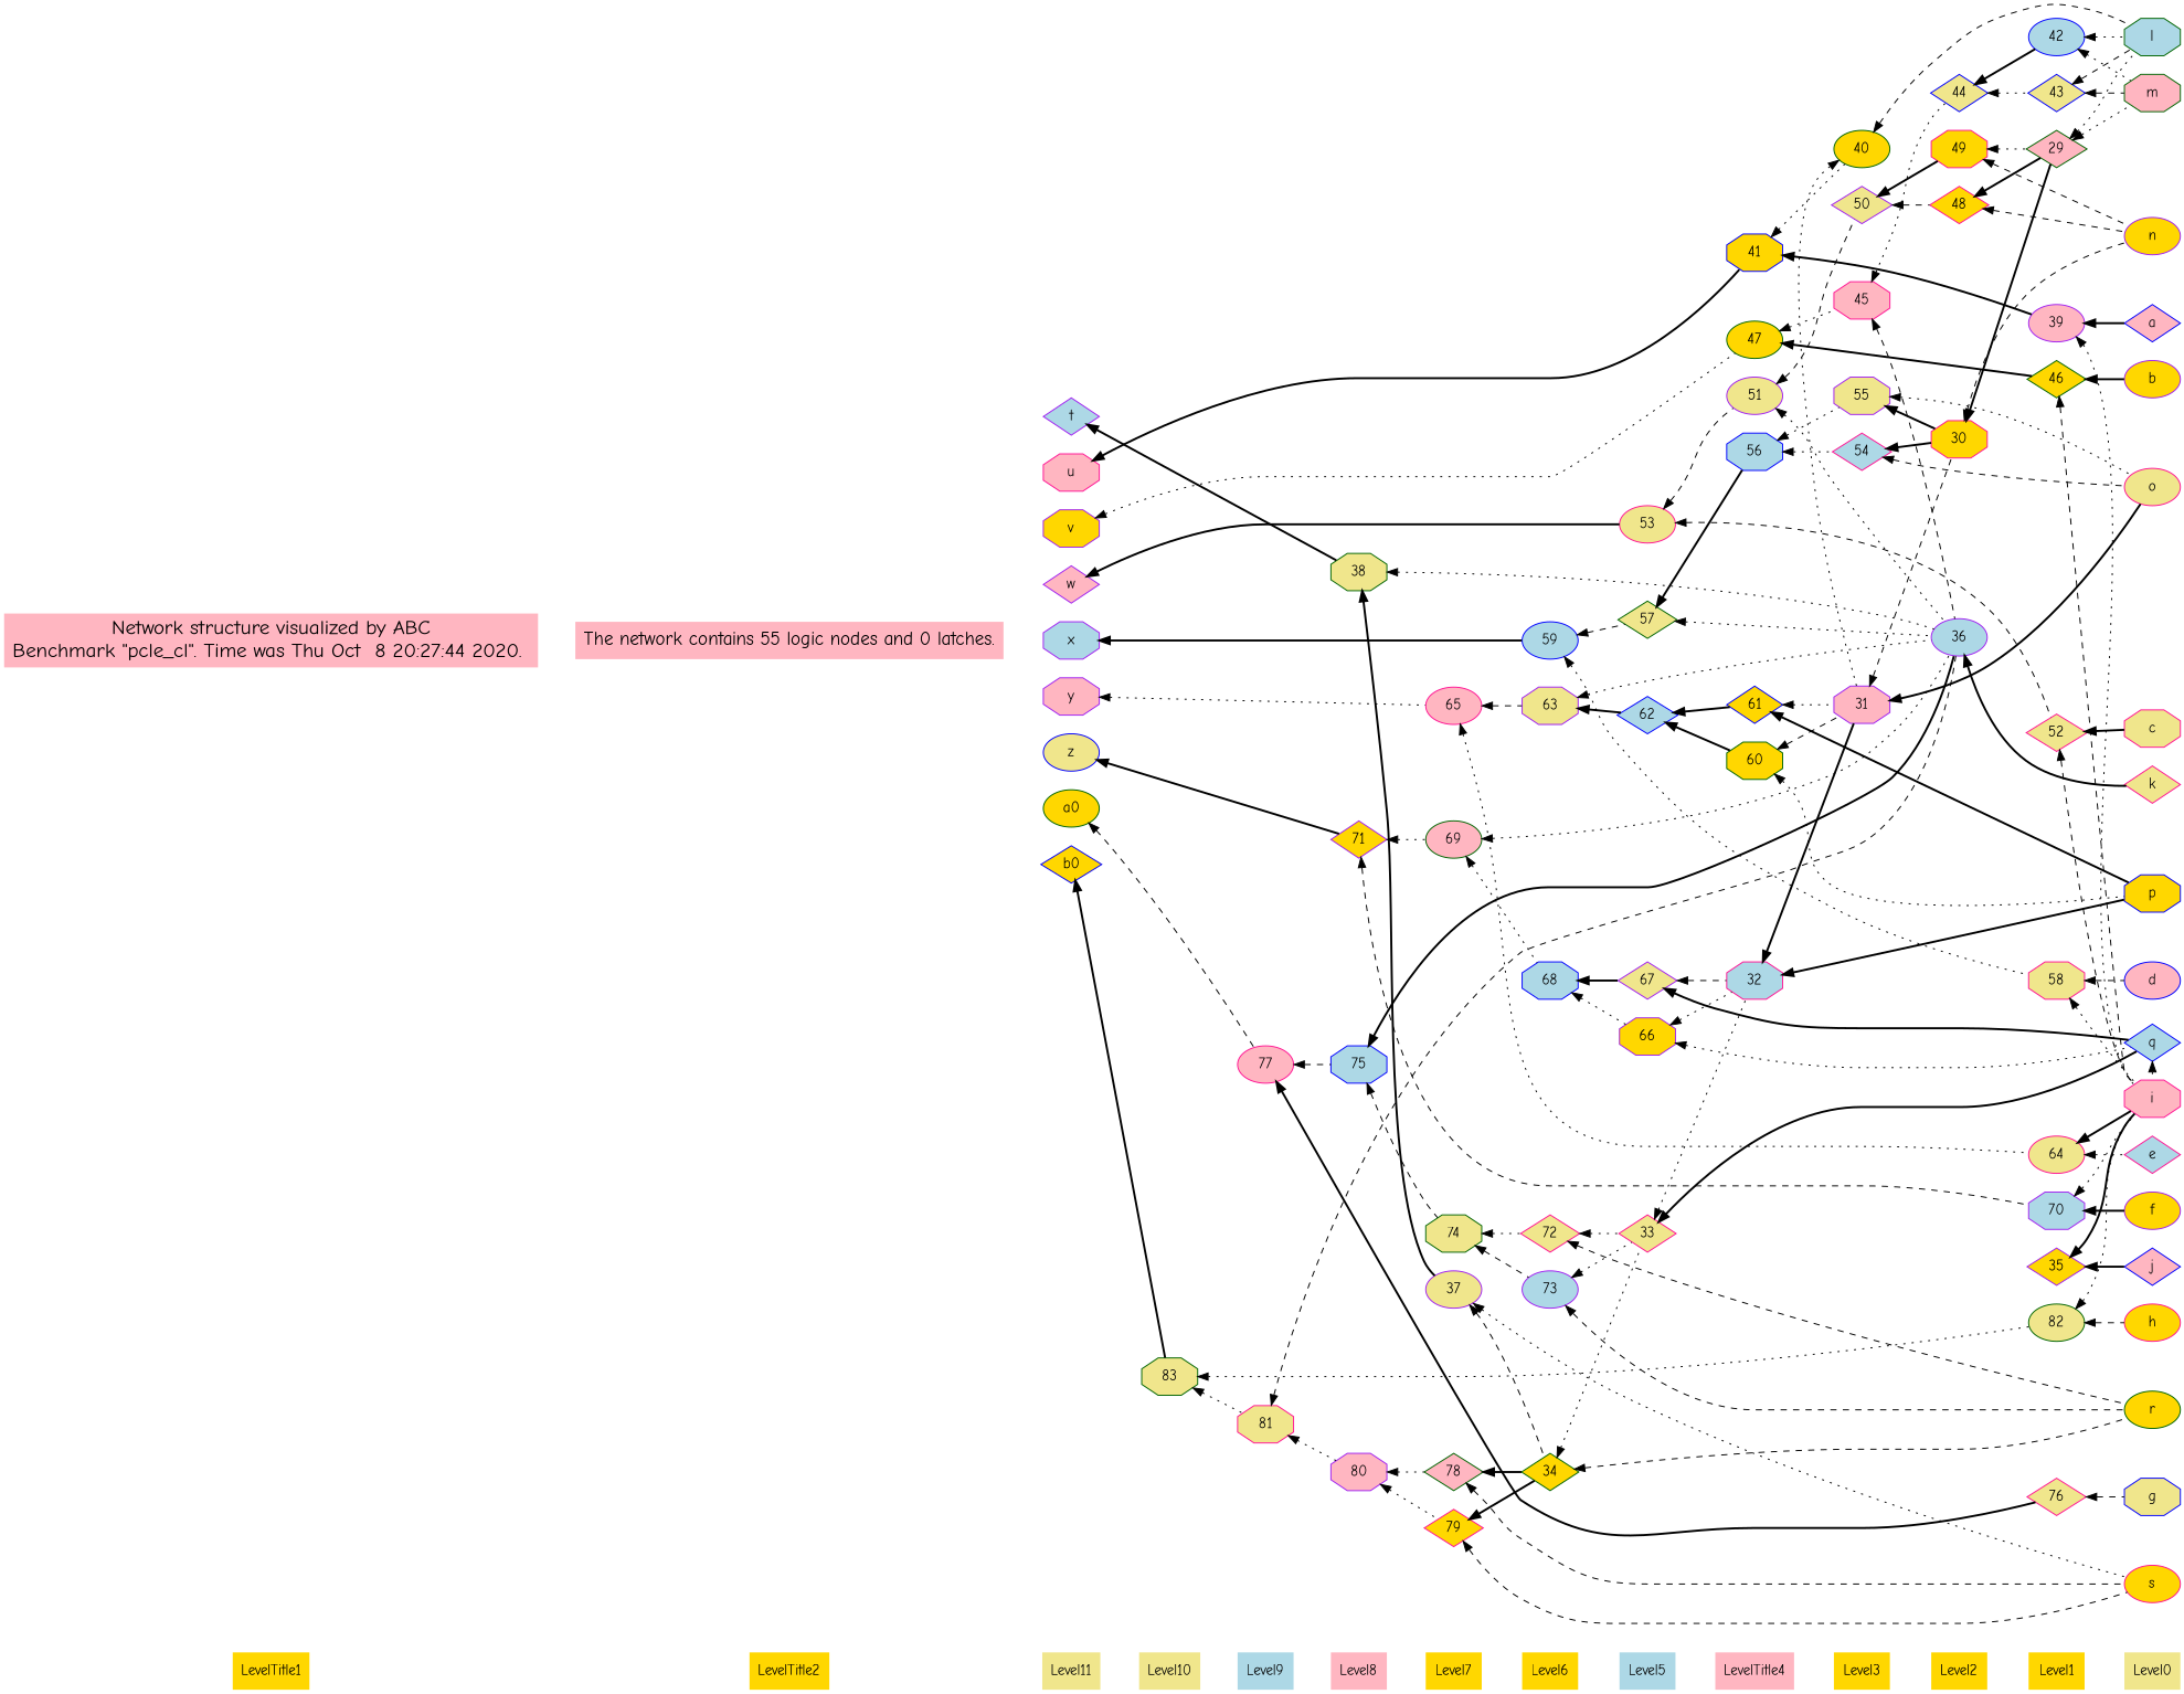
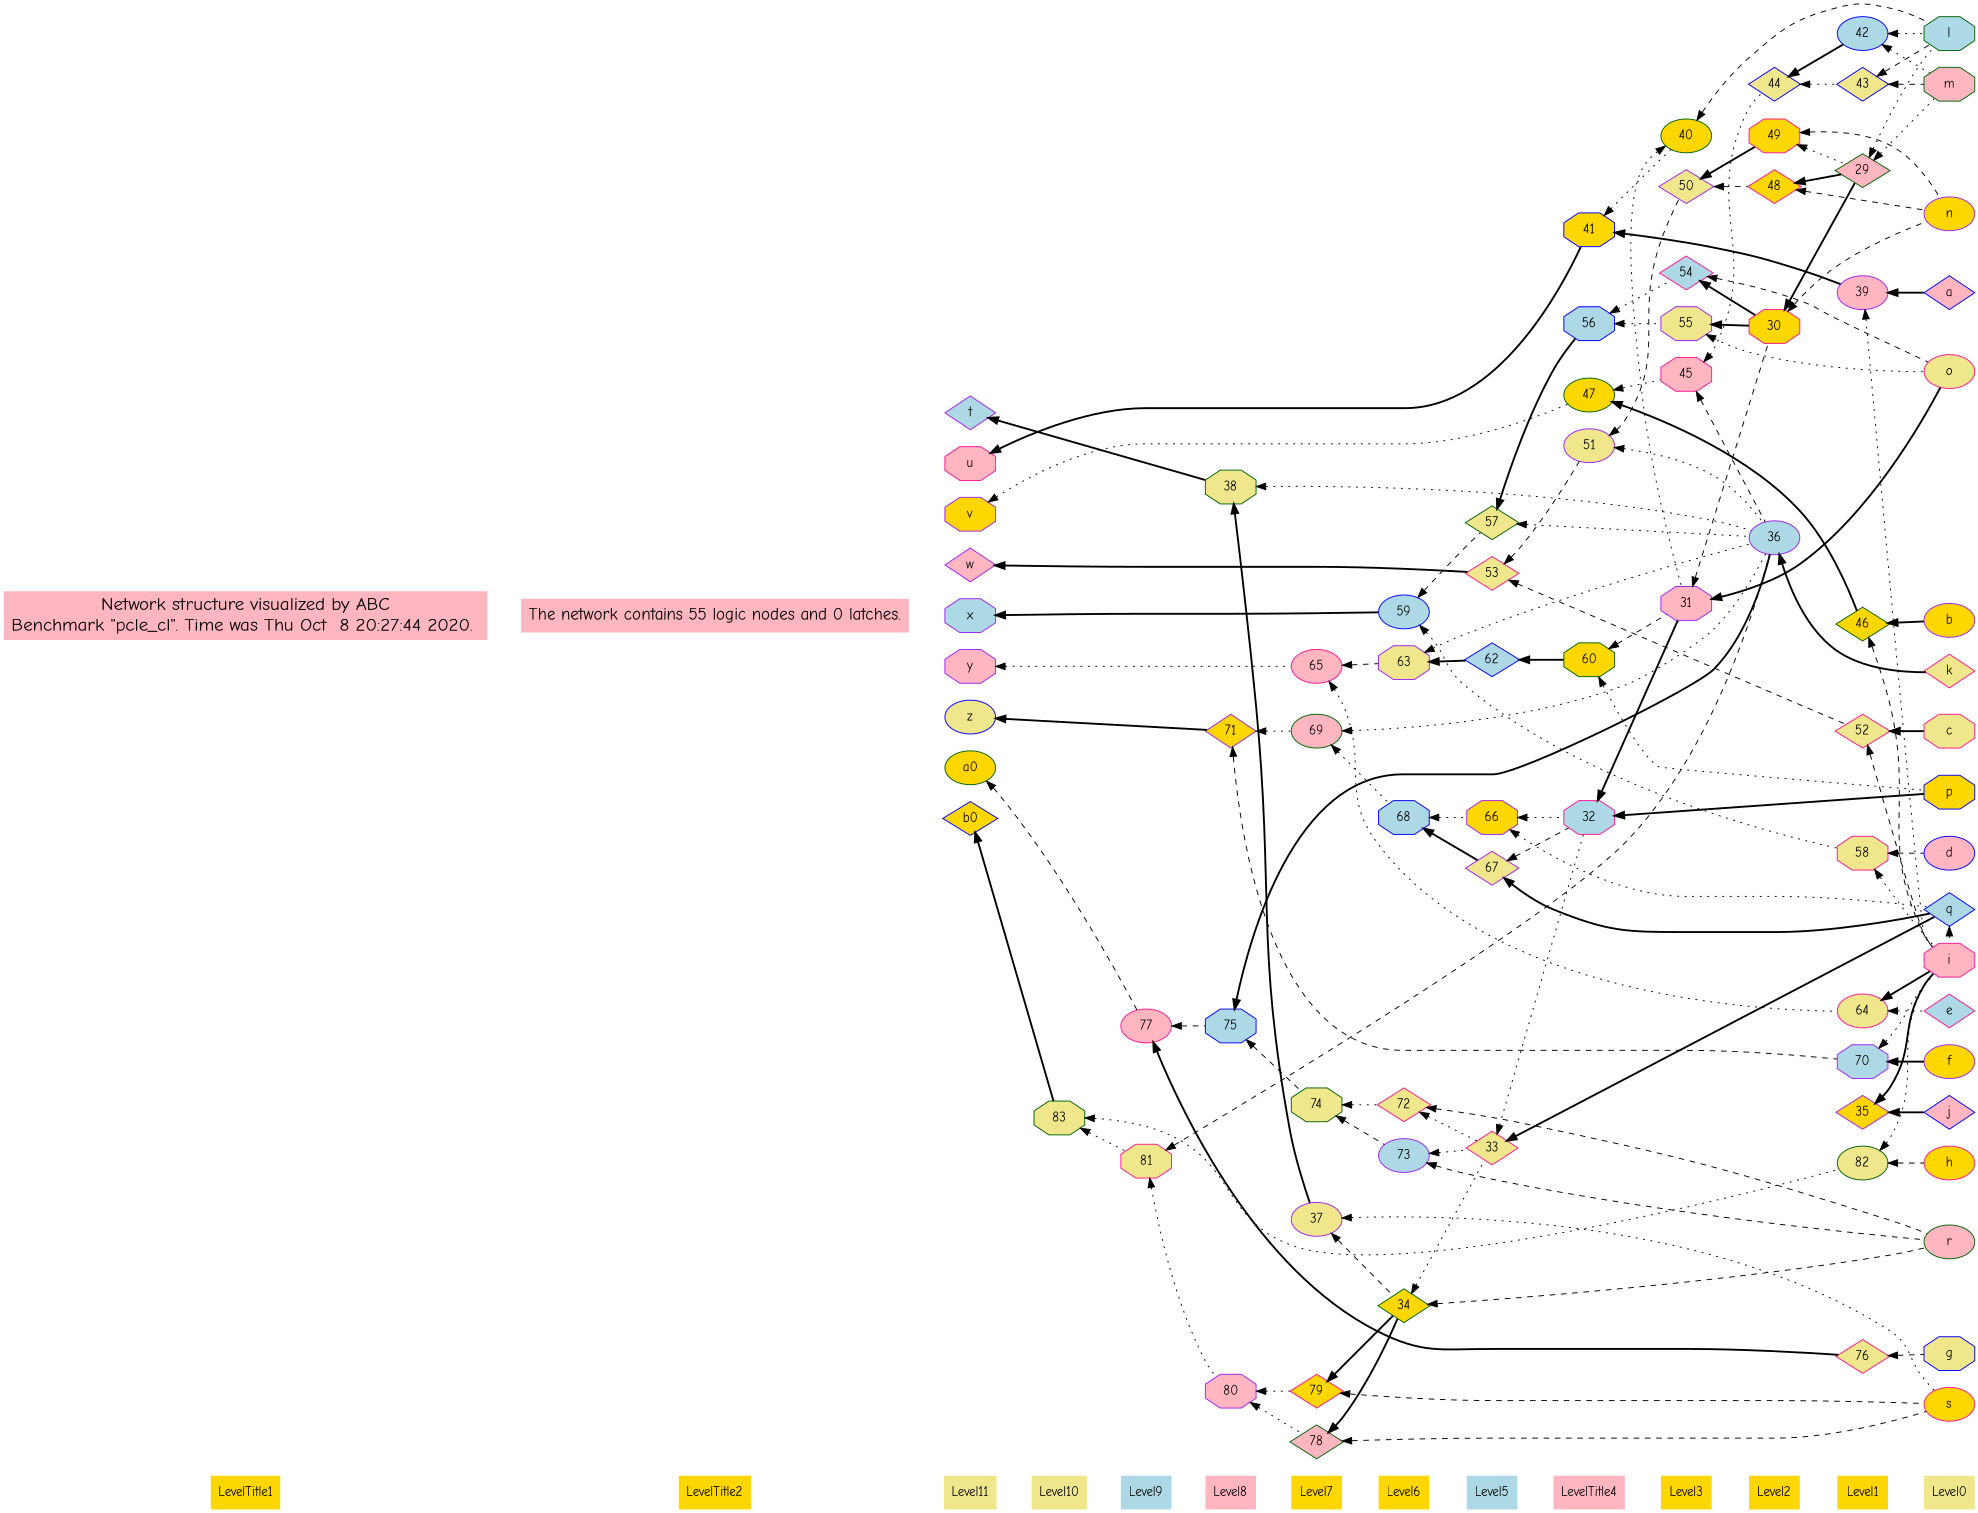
  digraph {
    fontname="Comic Neue"
    rankdir=LR
    node [color=deeppink fillcolor=gold fontname="Comic Neue" shape=octagon style=filled]
    edge [dir=back fontname="Comic Neue" style=dotted]
    LevelTitle1 [shape=plaintext]
    LevelTitle2 [shape=plaintext]
    Level11 [color=darkgreen fillcolor=khaki shape=plaintext]
    Level10 [color=darkgreen fillcolor=khaki shape=plaintext]
    Level9 [color=blue fillcolor=lightblue shape=plaintext]
    Level8 [fillcolor=lightpink shape=plaintext]
    Level7 [color=purple shape=plaintext]
    Level6 [color=darkgreen shape=plaintext]
    Level5 [color=darkgreen fillcolor=lightblue shape=plaintext]
    n10 [color=blue fillcolor=lightpink label=LevelTitle4 shape=plaintext]
    Level3 [color=blue shape=plaintext]
    Level2 [shape=plaintext]
    Level1 [color=purple shape=plaintext]
    Level0 [color=blue fillcolor=khaki shape=plaintext]
    n15 [color=darkgreen fillcolor=lightpink fontsize=20 label="Network structure visualized by ABC\nBenchmark \"pcle_cl\". Time was Thu Oct  8 20:27:44 2020. " shape=plaintext]
    n16 [color=darkgreen fillcolor=lightpink fontsize=18 label="The network contains 55 logic nodes and 0 latches.\n" shape=plaintext]
    n17 [color=purple fillcolor=lightblue label=t shape=diamond]
    n18 [fillcolor=lightpink label=u]
    n19 [color=purple label=v]
    n20 [color=purple fillcolor=lightpink label=w shape=diamond]
    n21 [color=purple fillcolor=lightblue label=x]
    n22 [color=purple fillcolor=lightpink label=y]
    n23 [color=blue fillcolor=khaki label=z shape=ellipse]
    n24 [color=darkgreen label=a0 shape=ellipse]
    n25 [color=blue label=b0 shape=diamond]
    n26 [color=darkgreen fillcolor=khaki label="83\n"]
    n27 [fillcolor=lightpink label="77\n" shape=ellipse]
    n28 [fillcolor=khaki label="81\n"]
    n29 [color=darkgreen fillcolor=khaki label="38\n"]
    n30 [color=purple label="71\n" shape=diamond]
    n31 [color=blue fillcolor=lightblue label="75\n"]
    n32 [color=purple fillcolor=lightpink label="80\n"]
    n33 [color=purple fillcolor=khaki label="37\n" shape=ellipse]
    n34 [fillcolor=lightpink label="65\n" shape=ellipse]
    n35 [color=darkgreen fillcolor=lightpink label="69\n" shape=ellipse]
    n36 [color=darkgreen fillcolor=khaki label="74\n"]
    n37 [color=darkgreen fillcolor=lightpink label="78\n" shape=diamond]
    n38 [label="79\n" shape=diamond]
    n39 [color=darkgreen label="34\n" shape=diamond]
    n40 [color=blue fillcolor=lightblue label="59\n" shape=ellipse]
    n41 [color=purple fillcolor=khaki label="63\n"]
    n42 [color=blue fillcolor=lightblue label="68\n"]
    n43 [fillcolor=khaki label="72\n" shape=diamond]
    n44 [color=purple fillcolor=lightblue label="73\n" shape=ellipse]
    n45 [fillcolor=khaki label="33\n" shape=diamond]
-   n46 [fillcolor=khaki label="53\n" shape=ellipse]
+   n46 [fillcolor=khaki label="53\n" shape=diamond]
    n47 [color=darkgreen fillcolor=khaki label="57\n" shape=diamond]
    n48 [color=blue fillcolor=lightblue label="62\n" shape=diamond]
    n49 [color=purple label="66\n"]
    n50 [color=purple fillcolor=khaki label="67\n" shape=diamond]
    n51 [fillcolor=lightblue label="32\n"]
    n52 [color=blue label="41\n"]
    n53 [color=darkgreen label="47\n" shape=ellipse]
    n54 [color=purple fillcolor=khaki label="51\n" shape=ellipse]
    n55 [color=blue fillcolor=lightblue label="56\n"]
    n56 [color=darkgreen label="60\n"]
-   n57 [color=blue label="61\n" shape=diamond]
    n58 [color=purple fillcolor=lightpink label="31\n"]
    n59 [color=darkgreen label="40\n" shape=ellipse]
    n60 [fillcolor=lightpink label="45\n"]
    n61 [color=purple fillcolor=khaki label="50\n" shape=diamond]
    n62 [fillcolor=lightblue label="54\n" shape=diamond]
    n63 [color=purple fillcolor=khaki label="55\n"]
    n64 [label="30\n"]
    n65 [color=purple fillcolor=lightblue label="36\n" shape=ellipse]
    n66 [color=blue fillcolor=khaki label="44\n" shape=diamond]
    n67 [label="48\n" shape=diamond]
    n68 [label="49\n"]
    n69 [color=darkgreen fillcolor=lightpink label="29\n" shape=diamond]
    n70 [color=purple label="35\n" shape=diamond]
    n71 [color=purple fillcolor=lightpink label="39\n" shape=ellipse]
    n72 [color=blue fillcolor=lightblue label="42\n" shape=ellipse]
    n73 [color=blue fillcolor=khaki label="43\n" shape=diamond]
    n74 [color=darkgreen label="46\n" shape=diamond]
    n75 [fillcolor=khaki label="52\n" shape=diamond]
    n76 [fillcolor=khaki label="58\n"]
    n77 [fillcolor=khaki label="64\n" shape=ellipse]
    n78 [color=purple fillcolor=lightblue label="70\n"]
    n79 [fillcolor=khaki label="76\n" shape=diamond]
    n80 [color=darkgreen fillcolor=khaki label="82\n" shape=ellipse]
    n81 [color=blue fillcolor=lightpink label=a shape=diamond]
    n82 [color=purple label=b shape=ellipse]
    n83 [fillcolor=khaki label=c]
    n84 [color=blue fillcolor=lightpink label=d shape=ellipse]
    n85 [fillcolor=lightblue label=e shape=diamond]
    n86 [color=purple label=f shape=ellipse]
    n87 [color=blue fillcolor=khaki label=g]
    n88 [label=h shape=ellipse]
    n89 [fillcolor=lightpink label=i]
    n90 [color=blue fillcolor=lightpink label=j shape=diamond]
    n91 [fillcolor=khaki label=k shape=diamond]
    n92 [color=darkgreen fillcolor=lightblue label=l]
    n93 [color=darkgreen fillcolor=lightpink label=m]
    n94 [color=purple label=n shape=ellipse]
    n95 [fillcolor=khaki label=o shape=ellipse]
    n96 [color=blue label=p]
    n97 [color=blue fillcolor=lightblue label=q shape=diamond]
-   n98 [color=darkgreen label=r shape=ellipse]
+   n98 [color=darkgreen fillcolor=lightpink label=r shape=ellipse]
    n99 [label=s shape=ellipse]
    subgraph sub_1 {
      LevelTitle1
      LevelTitle2
      Level11
      Level10
      Level9
      Level8
      Level7
      Level6
      Level5
      n10
      Level3
      Level2
      Level1
      Level0
    }
    subgraph sub_2 {
      rank=same
      LevelTitle1
      n15
    }
    subgraph sub_3 {
      rank=same
      LevelTitle2
      n16
    }
    subgraph sub_4 {
      rank=same
      Level11
      n17
      n18
      n19
      n20
      n21
      n22
      n23
      n24
      n25
    }
    subgraph sub_5 {
      rank=same
      Level10
      n26
    }
    subgraph sub_6 {
      rank=same
      Level9
      n27
      n28
    }
    subgraph sub_7 {
      rank=same
      Level8
      n29
      n30
      n31
      n32
    }
    subgraph sub_8 {
      rank=same
      Level7
      n33
      n34
      n35
      n36
      n37
      n38
    }
    subgraph sub_9 {
      rank=same
      Level6
      n39
      n40
      n41
      n42
      n43
      n44
    }
    subgraph sub_10 {
      rank=same
      Level5
      n45
      n46
      n47
      n48
      n49
      n50
    }
    subgraph sub_11 {
      rank=same
      n10
      n51
      n52
      n53
      n54
      n55
      n56
-     n57
    }
    subgraph sub_12 {
      rank=same
      Level3
      n58
      n59
      n60
      n61
      n62
      n63
    }
    subgraph sub_13 {
      rank=same
      Level2
      n64
      n65
      n66
      n67
      n68
    }
    subgraph sub_14 {
      rank=same
      Level1
      n69
      n70
      n71
      n72
      n73
      n74
      n75
      n76
      n77
      n78
      n79
      n80
    }
    subgraph sub_15 {
      rank=same
      Level0
      n81
      n82
      n83
      n84
      n85
      n86
      n87
      n88
      n89
      n90
      n91
      n92
      n93
      n94
      n95
      n96
      n97
      n98
      n99
    }
    LevelTitle1 -> LevelTitle2 [style=invis]
    LevelTitle2 -> Level11 [style=invis]
    Level11 -> Level10 [style=invis]
    Level10 -> Level9 [style=invis]
    Level9 -> Level8 [style=invis]
    Level8 -> Level7 [style=invis]
    Level7 -> Level6 [style=invis]
    Level6 -> Level5 [style=invis]
    Level5 -> n10 [style=invis]
    n10 -> Level3 [style=invis]
    Level3 -> Level2 [style=invis]
    Level2 -> Level1 [style=invis]
    Level1 -> Level0 [style=invis]
    n15 -> n16 [style=invis]
    n16 -> n17 [style=invis]
    n16 -> n18 [style=invis]
    n16 -> n19 [style=invis]
    n16 -> n20 [style=invis]
    n16 -> n21 [style=invis]
    n16 -> n22 [style=invis]
    n16 -> n23 [style=invis]
    n16 -> n24 [style=invis]
    n16 -> n25 [style=invis]
    n17 -> n18 [style=invis]
    n17 -> n29 [style=bold]
    n18 -> n19 [style=invis]
    n18 -> n52 [style=bold]
    n19 -> n20 [style=invis]
    n19 -> n53
    n20 -> n21 [style=invis]
    n20 -> n46 [style=bold]
    n21 -> n22 [style=invis]
    n21 -> n40 [style=bold]
    n22 -> n23 [style=invis]
    n22 -> n34
    n23 -> n24 [style=invis]
    n23 -> n30 [style=bold]
    n24 -> n25 [style=invis]
    n24 -> n27 [style=dashed]
    n25 -> n26 [style=bold]
    n26 -> n28
    n26 -> n80
    n27 -> n31 [style=dashed]
    n27 -> n79 [style=bold]
    n28 -> n32
    n28 -> n65 [style=dashed]
    n29 -> n33 [style=bold]
    n29 -> n65
    n30 -> n35
    n30 -> n78 [style=dashed]
    n31 -> n36 [style=dashed]
    n31 -> n65 [style=bold]
    n32 -> n37
    n32 -> n38
    n33 -> n39 [style=dashed]
    n33 -> n99
    n34 -> n41 [style=dashed]
    n34 -> n77
    n35 -> n42
    n35 -> n65
    n36 -> n43
    n36 -> n44 [style=dashed]
    n37 -> n39 [style=bold]
    n37 -> n99 [style=dashed]
    n38 -> n39 [style=bold]
    n38 -> n99 [style=dashed]
    n39 -> n45
    n39 -> n98 [style=dashed]
    n40 -> n47 [style=dashed]
    n40 -> n76
    n41 -> n48 [style=bold]
    n41 -> n65
    n42 -> n49
    n42 -> n50 [style=bold]
    n43 -> n45
    n43 -> n98 [style=dashed]
    n44 -> n45
    n44 -> n98 [style=dashed]
    n45 -> n51
    n45 -> n97 [style=bold]
    n46 -> n54 [style=dashed]
    n46 -> n75 [style=dashed]
    n47 -> n55 [style=bold]
    n47 -> n65
    n48 -> n56 [style=bold]
-   n48 -> n57 [style=bold]
    n49 -> n51
    n49 -> n97
    n50 -> n51 [style=dashed]
    n50 -> n97 [style=bold]
    n51 -> n58 [style=bold]
    n51 -> n96 [style=bold]
    n52 -> n59
    n52 -> n71 [style=bold]
    n53 -> n60
    n53 -> n74 [style=bold]
    n54 -> n61 [style=dashed]
    n54 -> n65
    n55 -> n62
    n55 -> n63
    n56 -> n58 [style=dashed]
    n56 -> n96
-   n57 -> n58
-   n57 -> n96 [style=bold]
    n58 -> n64 [style=dashed]
    n58 -> n95 [style=bold]
    n59 -> n58
    n59 -> n92 [style=dashed]
    n60 -> n65 [style=dashed]
    n60 -> n66
    n61 -> n67 [style=dashed]
    n61 -> n68 [style=bold]
    n62 -> n64 [style=bold]
    n62 -> n95 [style=dashed]
    n63 -> n64 [style=bold]
    n63 -> n95
    n64 -> n69 [style=bold]
    n64 -> n94 [style=dashed]
    n65 -> n91 [style=bold]
    n66 -> n72 [style=bold]
    n66 -> n73
    n67 -> n69 [style=bold]
    n67 -> n94 [style=dashed]
    n68 -> n69
    n68 -> n94 [style=dashed]
    n69 -> n92
    n69 -> n93
    n70 -> n89 [style=bold]
    n70 -> n90 [style=bold]
    n71 -> n81 [style=bold]
    n71 -> n89
    n72 -> n92
    n72 -> n93
    n73 -> n92 [style=dashed]
    n73 -> n93 [style=dashed]
    n74 -> n82 [style=bold]
    n74 -> n89 [style=dashed]
    n75 -> n83 [style=bold]
    n75 -> n89 [style=dashed]
    n76 -> n84 [style=dashed]
    n76 -> n89
    n77 -> n85
    n77 -> n89 [style=bold]
    n78 -> n86 [style=bold]
    n78 -> n89
    n79 -> n87 [style=dashed]
    n80 -> n88 [style=dashed]
    n80 -> n89
    n97 -> n89
  }
